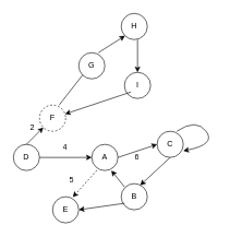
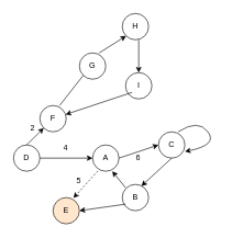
  <mxCell id="0" />
  <mxCell id="1" parent="0" />
  <mxCell id="2" value="A" style="ellipse;whiteSpace=wrap;html=1;aspect=fixed;" vertex="1" parent="1"><mxGeometry x="140" y="220" width="40" height="40" as="geometry" /></mxCell>
  <mxCell id="3" value="B" style="ellipse;whiteSpace=wrap;html=1;aspect=fixed;" vertex="1" parent="1"><mxGeometry x="185" y="280" width="40" height="40" as="geometry" /></mxCell>
  <mxCell id="4" value="C" style="ellipse;whiteSpace=wrap;html=1;aspect=fixed;" vertex="1" parent="1"><mxGeometry x="240" y="200" width="40" height="40" as="geometry" /></mxCell>
  <mxCell id="5" value="D" style="ellipse;whiteSpace=wrap;html=1;aspect=fixed;" vertex="1" parent="1"><mxGeometry x="20" y="220" width="40" height="40" as="geometry" /></mxCell>
- <mxCell id="6" value="E" style="ellipse;whiteSpace=wrap;html=1;aspect=fixed;" vertex="1" parent="1"><mxGeometry x="80" y="300" width="40" height="40" as="geometry" /></mxCell>
- <mxCell id="7" value="F" style="ellipse;whiteSpace=wrap;html=1;aspect=fixed;dashed=1;" vertex="1" parent="1"><mxGeometry x="60" y="160" width="40" height="40" as="geometry" /></mxCell>
+ <mxCell id="6" value="E" style="ellipse;whiteSpace=wrap;html=1;aspect=fixed;fillColor=#ffe6cc;" vertex="1" parent="1"><mxGeometry x="80" y="300" width="40" height="40" as="geometry" /></mxCell>
+ <mxCell id="7" value="F" style="ellipse;whiteSpace=wrap;html=1;aspect=fixed;" vertex="1" parent="1"><mxGeometry x="60" y="160" width="40" height="40" as="geometry" /></mxCell>
  <mxCell id="8" value="2" style="text;strokeColor=none;fillColor=none;align=left;verticalAlign=middle;spacingLeft=4;spacingRight=4;overflow=hidden;points=[[0,0.5],[1,0.5]];portConstraint=eastwest;rotatable=0;whiteSpace=wrap;html=1;" vertex="1" parent="1"><mxGeometry x="40" y="180" width="20" height="30" as="geometry" /></mxCell>
  <mxCell id="9" value="4&lt;span style=&quot;color: rgba(0, 0, 0, 0); font-family: monospace; font-size: 0px; text-wrap-mode: nowrap;&quot;&gt;%3CmxGraphModel%3E%3Croot%3E%3CmxCell%20id%3D%220%22%2F%3E%3CmxCell%20id%3D%221%22%20parent%3D%220%22%2F%3E%3CmxCell%20id%3D%222%22%20value%3D%222%22%20style%3D%22text%3BstrokeColor%3Dnone%3BfillColor%3Dnone%3Balign%3Dleft%3BverticalAlign%3Dmiddle%3BspacingLeft%3D4%3BspacingRight%3D4%3Boverflow%3Dhidden%3Bpoints%3D%5B%5B0%2C0.5%5D%2C%5B1%2C0.5%5D%5D%3BportConstraint%3Deastwest%3Brotatable%3D0%3BwhiteSpace%3Dwrap%3Bhtml%3D1%3B%22%20vertex%3D%221%22%20parent%3D%221%22%3E%3CmxGeometry%20x%3D%22300%22%20y%3D%22280%22%20width%3D%2220%22%20height%3D%2230%22%20as%3D%22geometry%22%2F%3E%3C%2FmxCell%3E%3C%2Froot%3E%3C%2FmxGraphModel%3E&lt;/span&gt;" style="text;strokeColor=none;fillColor=none;align=left;verticalAlign=middle;spacingLeft=4;spacingRight=4;overflow=hidden;points=[[0,0.5],[1,0.5]];portConstraint=eastwest;rotatable=0;whiteSpace=wrap;html=1;" vertex="1" parent="1"><mxGeometry x="90" y="210" width="20" height="30" as="geometry" /></mxCell>
- <mxCell id="10" value="5" style="text;strokeColor=none;fillColor=none;align=left;verticalAlign=middle;spacingLeft=4;spacingRight=4;overflow=hidden;points=[[0,0.5],[1,0.5]];portConstraint=eastwest;rotatable=0;whiteSpace=wrap;html=1;" vertex="1" parent="1"><mxGeometry x="100" y="260" width="20" height="30" as="geometry" /></mxCell>
+ <mxCell id="10" value="5" style="text;strokeColor=none;fillColor=none;align=left;verticalAlign=middle;spacingLeft=4;spacingRight=4;overflow=hidden;points=[[0,0.5],[1,0.5]];portConstraint=eastwest;rotatable=0;whiteSpace=wrap;html=1;" vertex="1" parent="1"><mxGeometry x="110" y="260" width="20" height="30" as="geometry" /></mxCell>
  <mxCell id="11" value="6" style="text;strokeColor=none;fillColor=none;align=left;verticalAlign=middle;spacingLeft=4;spacingRight=4;overflow=hidden;points=[[0,0.5],[1,0.5]];portConstraint=eastwest;rotatable=0;whiteSpace=wrap;html=1;" vertex="1" parent="1"><mxGeometry x="200" y="225" width="20" height="30" as="geometry" /></mxCell>
  <mxCell id="12" value="" style="endArrow=classic;html=1;rounded=0;entryX=0;entryY=1;entryDx=0;entryDy=0;" edge="1" parent="1" target="7"><mxGeometry width="50" height="50" relative="1" as="geometry"><mxPoint x="40" y="220" as="sourcePoint" /><mxPoint x="90" y="170" as="targetPoint" /></mxGeometry></mxCell>
  <mxCell id="13" value="" style="endArrow=classic;html=1;rounded=0;entryX=0;entryY=0.5;entryDx=0;entryDy=0;" edge="1" parent="1" target="2"><mxGeometry width="50" height="50" relative="1" as="geometry"><mxPoint x="60" y="240" as="sourcePoint" /><mxPoint x="110" y="190" as="targetPoint" /></mxGeometry></mxCell>
  <mxCell id="14" value="" style="endArrow=classic;html=1;rounded=0;entryX=0.773;entryY=0.019;entryDx=0;entryDy=0;entryPerimeter=0;exitX=0.196;exitY=0.989;exitDx=0;exitDy=0;exitPerimeter=0;dashed=1;" edge="1" parent="1" source="2" target="6"><mxGeometry width="50" height="50" relative="1" as="geometry"><mxPoint x="160" y="260" as="sourcePoint" /><mxPoint x="210" y="210" as="targetPoint" /></mxGeometry></mxCell>
  <mxCell id="15" value="" style="endArrow=classic;html=1;rounded=0;entryX=0;entryY=0.5;entryDx=0;entryDy=0;" edge="1" parent="1" target="4"><mxGeometry width="50" height="50" relative="1" as="geometry"><mxPoint x="180" y="240" as="sourcePoint" /><mxPoint x="240" y="230" as="targetPoint" /></mxGeometry></mxCell>
  <mxCell id="16" value="" style="endArrow=classic;html=1;rounded=0;entryX=1;entryY=0.5;entryDx=0;entryDy=0;" edge="1" parent="1" target="6"><mxGeometry width="50" height="50" relative="1" as="geometry"><mxPoint x="190" y="310" as="sourcePoint" /><mxPoint x="240" y="260" as="targetPoint" /></mxGeometry></mxCell>
  <mxCell id="17" value="" style="endArrow=classic;html=1;rounded=0;entryX=0.725;entryY=0.063;entryDx=0;entryDy=0;entryPerimeter=0;" edge="1" parent="1" target="3"><mxGeometry width="50" height="50" relative="1" as="geometry"><mxPoint x="260" y="240" as="sourcePoint" /><mxPoint x="310" y="190" as="targetPoint" /></mxGeometry></mxCell>
  <mxCell id="18" value="" style="endArrow=classic;html=1;rounded=0;entryX=0.746;entryY=1;entryDx=0;entryDy=0;entryPerimeter=0;" edge="1" parent="1" target="2"><mxGeometry width="50" height="50" relative="1" as="geometry"><mxPoint x="190" y="285" as="sourcePoint" /><mxPoint x="240" y="235" as="targetPoint" /></mxGeometry></mxCell>
  <mxCell id="19" value="G" style="ellipse;whiteSpace=wrap;html=1;aspect=fixed;" vertex="1" parent="1"><mxGeometry x="120" y="80" width="40" height="40" as="geometry" /></mxCell>
  <mxCell id="20" value="I" style="ellipse;whiteSpace=wrap;html=1;aspect=fixed;" vertex="1" parent="1"><mxGeometry x="190" y="110" width="40" height="40" as="geometry" /></mxCell>
  <mxCell id="21" value="H" style="ellipse;whiteSpace=wrap;html=1;aspect=fixed;" vertex="1" parent="1"><mxGeometry x="185" y="20" width="40" height="40" as="geometry" /></mxCell>
  <mxCell id="22" value="" style="endArrow=classic;html=1;rounded=0;entryX=0;entryY=1;entryDx=0;entryDy=0;" edge="1" parent="1" target="21"><mxGeometry width="50" height="50" relative="1" as="geometry"><mxPoint x="150" y="80" as="sourcePoint" /><mxPoint x="200" y="30" as="targetPoint" /></mxGeometry></mxCell>
  <mxCell id="23" value="" style="endArrow=classic;html=1;rounded=0;entryX=0.5;entryY=0;entryDx=0;entryDy=0;" edge="1" parent="1" target="20"><mxGeometry width="50" height="50" relative="1" as="geometry"><mxPoint x="210" y="60" as="sourcePoint" /><mxPoint x="260" y="10" as="targetPoint" /></mxGeometry></mxCell>
  <mxCell id="24" value="" style="endArrow=none;html=1;rounded=0;exitX=0;exitY=1;exitDx=0;exitDy=0;entryX=0.75;entryY=0;entryDx=0;entryDy=0;entryPerimeter=0;" edge="1" parent="1" source="19" target="7"><mxGeometry width="50" height="50" relative="1" as="geometry"><mxPoint x="120" y="180" as="sourcePoint" /><mxPoint x="170" y="130" as="targetPoint" /></mxGeometry></mxCell>
  <mxCell id="25" value="" style="endArrow=classic;html=1;rounded=0;" edge="1" parent="1" target="7"><mxGeometry width="50" height="50" relative="1" as="geometry"><mxPoint x="200" y="140" as="sourcePoint" /><mxPoint x="250" y="90" as="targetPoint" /></mxGeometry></mxCell>
  <mxCell id="26" value="" style="curved=1;endArrow=classic;html=1;rounded=0;entryX=1;entryY=0.75;entryDx=0;entryDy=0;entryPerimeter=0;" edge="1" parent="1" target="4"><mxGeometry width="50" height="50" relative="1" as="geometry"><mxPoint x="270" y="200" as="sourcePoint" /><mxPoint x="320" y="150" as="targetPoint" /><Array as="points"><mxPoint x="300" y="180" /><mxPoint x="330" y="220" /></Array></mxGeometry></mxCell>
